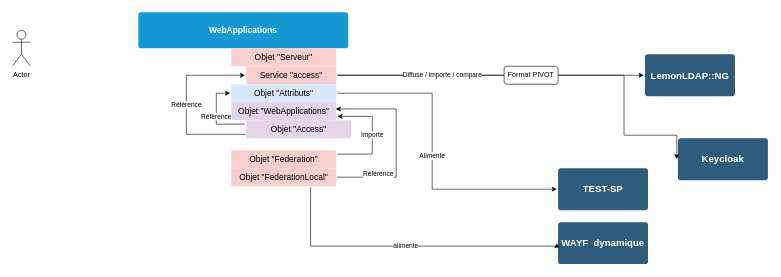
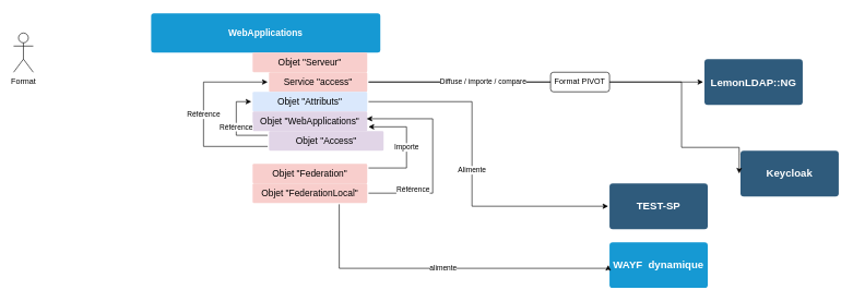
  <mxCell id="0" />
  <mxCell id="1" parent="0" />
  <mxCell id="2" value="LemonLDAP::NG" style="rounded=1;whiteSpace=wrap;html=1;shadow=0;labelBackgroundColor=none;strokeColor=none;strokeWidth=3;fillColor=#2F5B7C;fontFamily=Helvetica;fontSize=16;fontColor=#FFFFFF;align=center;fontStyle=1;spacing=5;arcSize=7;perimeterSpacing=2;" vertex="1" parent="1"><mxGeometry x="1075" y="90" width="150" height="70" as="geometry" /></mxCell>
  <mxCell id="3" value="Keycloak" style="rounded=1;whiteSpace=wrap;html=1;shadow=0;labelBackgroundColor=none;strokeColor=none;strokeWidth=3;fillColor=#2F5B7C;fontFamily=Helvetica;fontSize=16;fontColor=#FFFFFF;align=center;fontStyle=1;spacing=5;arcSize=7;perimeterSpacing=2;" vertex="1" parent="1"><mxGeometry x="1130" y="230" width="150" height="70" as="geometry" /></mxCell>
  <mxCell id="4" value="WebApplications" style="rounded=1;whiteSpace=wrap;html=1;shadow=0;labelBackgroundColor=none;strokeColor=none;strokeWidth=3;fillColor=#1699d3;fontFamily=Helvetica;fontSize=14;fontColor=#FFFFFF;align=center;spacing=5;fontStyle=1;arcSize=7;perimeterSpacing=2;" vertex="1" parent="1"><mxGeometry x="230" y="20" width="350" height="60" as="geometry" /></mxCell>
- <mxCell id="5" value="Actor" style="shape=umlActor;verticalLabelPosition=bottom;verticalAlign=top;html=1;outlineConnect=0;" vertex="1" parent="1"><mxGeometry x="20" y="50" width="30" height="60" as="geometry" /></mxCell>
+ <mxCell id="5" value="Format" style="shape=umlActor;verticalLabelPosition=bottom;verticalAlign=top;html=1;outlineConnect=0;" vertex="1" parent="1"><mxGeometry x="20" y="50" width="30" height="60" as="geometry" /></mxCell>
  <mxCell id="6" style="edgeStyle=orthogonalEdgeStyle;rounded=0;orthogonalLoop=1;jettySize=auto;html=1;" edge="1" parent="1" source="8" target="2"><mxGeometry relative="1" as="geometry" /></mxCell>
  <mxCell id="7" value="Diffuse / importe / compare" style="edgeStyle=orthogonalEdgeStyle;rounded=0;orthogonalLoop=1;jettySize=auto;html=1;exitX=1;exitY=0.5;exitDx=0;exitDy=0;entryX=0;entryY=0.5;entryDx=0;entryDy=0;" edge="1" parent="1" source="8" target="3"><mxGeometry x="-0.504" relative="1" as="geometry"><Array as="points"><mxPoint x="1040" y="125" /><mxPoint x="1040" y="225" /></Array><mxPoint as="offset" /></mxGeometry></mxCell>
  <mxCell id="8" value="Service &quot;access&quot;" style="rounded=1;whiteSpace=wrap;html=1;shadow=0;labelBackgroundColor=none;strokeColor=none;strokeWidth=3;fillColor=#f8cecc;fontFamily=Helvetica;fontSize=14;align=center;spacing=5;arcSize=7;perimeterSpacing=2;" vertex="1" parent="1"><mxGeometry x="410" y="110" width="150" height="30" as="geometry" /></mxCell>
  <mxCell id="9" value="Alimente" style="edgeStyle=orthogonalEdgeStyle;rounded=0;orthogonalLoop=1;jettySize=auto;html=1;entryX=0;entryY=0.5;entryDx=0;entryDy=0;" edge="1" parent="1" source="10" target="22"><mxGeometry relative="1" as="geometry"><Array as="points"><mxPoint x="720" y="155" /><mxPoint x="720" y="315" /></Array></mxGeometry></mxCell>
  <mxCell id="10" value="Objet &quot;Attributs&quot;" style="rounded=1;whiteSpace=wrap;html=1;shadow=0;labelBackgroundColor=none;strokeColor=none;strokeWidth=3;fillColor=#dae8fc;fontFamily=Helvetica;fontSize=14;align=center;spacing=5;arcSize=7;perimeterSpacing=2;" vertex="1" parent="1"><mxGeometry x="385" y="140" width="175" height="30" as="geometry" /></mxCell>
  <mxCell id="11" value="Objet &quot;WebApplications&quot;" style="rounded=1;whiteSpace=wrap;html=1;shadow=0;labelBackgroundColor=none;strokeColor=none;strokeWidth=3;fillColor=#e1d5e7;fontFamily=Helvetica;fontSize=14;align=center;spacing=5;arcSize=7;perimeterSpacing=2;" vertex="1" parent="1"><mxGeometry x="385" y="170" width="175" height="30" as="geometry" /></mxCell>
  <mxCell id="12" value="Référence" style="edgeStyle=orthogonalEdgeStyle;rounded=0;orthogonalLoop=1;jettySize=auto;html=1;entryX=0;entryY=0.5;entryDx=0;entryDy=0;exitX=0;exitY=0.75;exitDx=0;exitDy=0;" edge="1" parent="1" source="14" target="8"><mxGeometry relative="1" as="geometry"><Array as="points"><mxPoint x="310" y="223" /><mxPoint x="310" y="125" /></Array></mxGeometry></mxCell>
  <mxCell id="13" value="Référence" style="edgeStyle=orthogonalEdgeStyle;rounded=0;orthogonalLoop=1;jettySize=auto;html=1;exitX=0;exitY=0.25;exitDx=0;exitDy=0;entryX=0;entryY=0.5;entryDx=0;entryDy=0;" edge="1" parent="1" source="14" target="10"><mxGeometry relative="1" as="geometry"><Array as="points"><mxPoint x="360" y="207" /><mxPoint x="360" y="155" /></Array></mxGeometry></mxCell>
  <mxCell id="14" value="Objet &quot;Access&quot;" style="rounded=1;whiteSpace=wrap;html=1;shadow=0;labelBackgroundColor=none;strokeColor=none;strokeWidth=3;fillColor=#e1d5e7;fontFamily=Helvetica;fontSize=14;align=center;spacing=5;arcSize=7;perimeterSpacing=2;" vertex="1" parent="1"><mxGeometry x="410" y="200" width="175" height="30" as="geometry" /></mxCell>
  <mxCell id="15" value="Importe" style="edgeStyle=orthogonalEdgeStyle;rounded=0;orthogonalLoop=1;jettySize=auto;html=1;exitX=1;exitY=0.25;exitDx=0;exitDy=0;entryX=1;entryY=0.75;entryDx=0;entryDy=0;" edge="1" parent="1" source="16" target="11"><mxGeometry relative="1" as="geometry"><Array as="points"><mxPoint x="620" y="257" /><mxPoint x="620" y="194" /><mxPoint x="562" y="194" /></Array></mxGeometry></mxCell>
  <mxCell id="16" value="Objet &quot;Federation&quot;" style="rounded=1;whiteSpace=wrap;html=1;shadow=0;labelBackgroundColor=none;strokeColor=none;strokeWidth=3;fillColor=#f8cecc;fontFamily=Helvetica;fontSize=14;align=center;spacing=5;arcSize=7;perimeterSpacing=2;" vertex="1" parent="1"><mxGeometry x="385" y="250" width="175" height="30" as="geometry" /></mxCell>
  <mxCell id="17" value="Objet &quot;Serveur&quot;" style="rounded=1;whiteSpace=wrap;html=1;shadow=0;labelBackgroundColor=none;strokeColor=none;strokeWidth=3;fillColor=#f8cecc;fontFamily=Helvetica;fontSize=14;align=center;spacing=5;arcSize=7;perimeterSpacing=2;" vertex="1" parent="1"><mxGeometry x="385" y="80" width="175" height="30" as="geometry" /></mxCell>
- <mxCell id="18" value="WAYF&amp;nbsp; dynamique" style="rounded=1;whiteSpace=wrap;html=1;shadow=0;labelBackgroundColor=none;strokeColor=none;strokeWidth=3;fillColor=#2F5B7C;fontFamily=Helvetica;fontSize=16;fontColor=#FFFFFF;align=center;fontStyle=1;spacing=5;arcSize=7;perimeterSpacing=2;" vertex="1" parent="1"><mxGeometry x="930" y="370" width="150" height="70" as="geometry" /></mxCell>
+ <mxCell id="18" value="WAYF&amp;nbsp; dynamique" style="rounded=1;whiteSpace=wrap;html=1;shadow=0;labelBackgroundColor=none;strokeColor=none;strokeWidth=3;fillColor=#1699d3;fontFamily=Helvetica;fontSize=16;fontColor=#FFFFFF;align=center;fontStyle=1;spacing=5;arcSize=7;perimeterSpacing=2;" vertex="1" parent="1"><mxGeometry x="930" y="370" width="150" height="70" as="geometry" /></mxCell>
  <mxCell id="19" value="alimente" style="edgeStyle=orthogonalEdgeStyle;rounded=0;orthogonalLoop=1;jettySize=auto;html=1;exitX=0.75;exitY=1;exitDx=0;exitDy=0;entryX=0;entryY=0.5;entryDx=0;entryDy=0;" edge="1" parent="1" source="20" target="18"><mxGeometry relative="1" as="geometry"><Array as="points"><mxPoint x="517" y="410" /><mxPoint x="928" y="410" /></Array></mxGeometry></mxCell>
  <mxCell id="20" value="Objet &quot;FederationLocal&quot;" style="rounded=1;whiteSpace=wrap;html=1;shadow=0;labelBackgroundColor=none;strokeColor=none;strokeWidth=3;fillColor=#f8cecc;fontFamily=Helvetica;fontSize=14;align=center;spacing=5;arcSize=7;perimeterSpacing=2;" vertex="1" parent="1"><mxGeometry x="385" y="280" width="175" height="30" as="geometry" /></mxCell>
  <mxCell id="21" value="Référence" style="edgeStyle=orthogonalEdgeStyle;rounded=0;orthogonalLoop=1;jettySize=auto;html=1;exitX=1;exitY=0.5;exitDx=0;exitDy=0;entryX=0.984;entryY=0.388;entryDx=0;entryDy=0;entryPerimeter=0;" edge="1" parent="1" source="20" target="11"><mxGeometry x="-0.565" y="5" relative="1" as="geometry"><Array as="points"><mxPoint x="660" y="295" /><mxPoint x="660" y="181" /></Array><mxPoint as="offset" /></mxGeometry></mxCell>
  <mxCell id="22" value="TEST-SP" style="rounded=1;whiteSpace=wrap;html=1;shadow=0;labelBackgroundColor=none;strokeColor=none;strokeWidth=3;fillColor=#2F5B7C;fontFamily=Helvetica;fontSize=16;fontColor=#FFFFFF;align=center;fontStyle=1;spacing=5;arcSize=7;perimeterSpacing=2;" vertex="1" parent="1"><mxGeometry x="930" y="280" width="150" height="70" as="geometry" /></mxCell>
  <mxCell id="23" value="Format PIVOT" style="whiteSpace=wrap;html=1;rounded=1;" vertex="1" parent="1"><mxGeometry x="840" y="110" width="90" height="30" as="geometry" /></mxCell>
